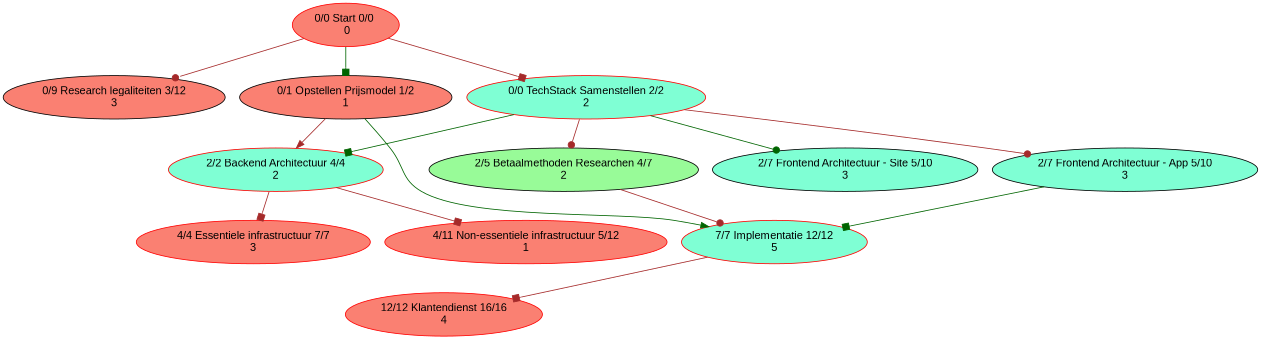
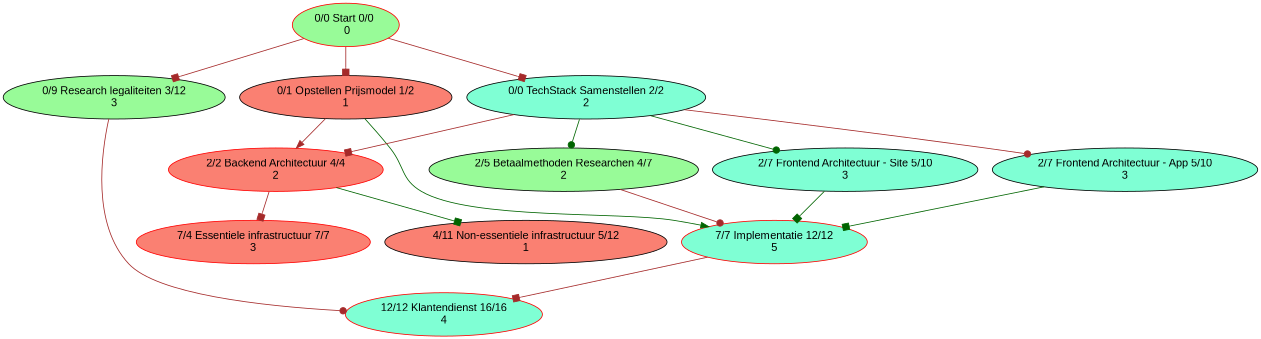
  digraph {
    fontname="Liberation Sans"
    node [fillcolor=aquamarine fontname="Liberation Sans" style=filled]
    edge [arrowhead=box color=brown fontname="Liberation Sans"]
-   n1 [color=red fillcolor=salmon label="0/0 Start 0/0 \n 0"]
+   n1 [color=red fillcolor=palegreen label="0/0 Start 0/0 \n 0"]
    n2 [fillcolor=salmon label="0/1 Opstellen Prijsmodel 1/2\n1"]
-   n3 [color=red label="0/0 TechStack Samenstellen 2/2\n2"]
-   n4 [fillcolor=salmon label="0/9 Research legaliteiten 3/12\n3"]
-   n5 [color=red label="2/2 Backend Architectuur 4/4\n2"]
+   n3 [color=black label="0/0 TechStack Samenstellen 2/2\n2"]
+   n4 [fillcolor=palegreen label="0/9 Research legaliteiten 3/12\n3"]
+   n5 [color=red fillcolor=salmon label="2/2 Backend Architectuur 4/4\n2"]
    n6 [color=red label="7/7 Implementatie 12/12\n5"]
    n7 [fillcolor=palegreen label="2/5 Betaalmethoden Researchen 4/7\n2"]
    n8 [label="2/7 Frontend Architectuur - Site 5/10\n3"]
    n9 [label="2/7 Frontend Architectuur - App 5/10\n3"]
-   n10 [color=red fillcolor=salmon label="12/12 Klantendienst 16/16\n4"]
-   n11 [color=red fillcolor=salmon label="4/4 Essentiele infrastructuur 7/7\n3"]
-   n12 [fillcolor=salmon label="4/11 Non-essentiele infrastructuur 5/12\n1" color=red]
-   n1 -> n2 [color=darkgreen]
+   n10 [color=red label="12/12 Klantendienst 16/16\n4"]
+   n11 [color=red fillcolor=salmon label="7/4 Essentiele infrastructuur 7/7\n3"]
+   n12 [fillcolor=salmon label="4/11 Non-essentiele infrastructuur 5/12\n1"]
+   n1 -> n2
    n1 -> n3
-   n1 -> n4 [arrowhead=dot]
+   n1 -> n4
    n2 -> n5 [arrowhead=normal]
    n2 -> n6 [arrowhead=normal color=darkgreen]
-   n3 -> n5 [color=darkgreen]
-   n3 -> n7 [arrowhead=dot]
+   n3 -> n5
+   n3 -> n7 [arrowhead=dot color=darkgreen]
    n3 -> n8 [arrowhead=dot color=darkgreen]
    n3 -> n9 [arrowhead=dot]
+   n4 -> n10 [arrowhead=dot]
    n5 -> n11
-   n5 -> n12
+   n5 -> n12 [color=darkgreen]
    n6 -> n10
    n7 -> n6 [arrowhead=dot]
+   n8 -> n6 [color=darkgreen]
    n9 -> n6 [color=darkgreen]
  }
